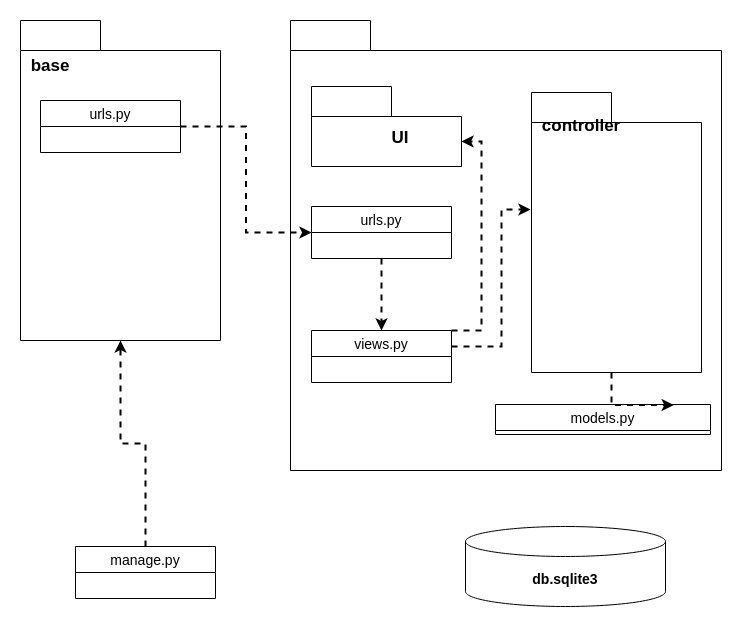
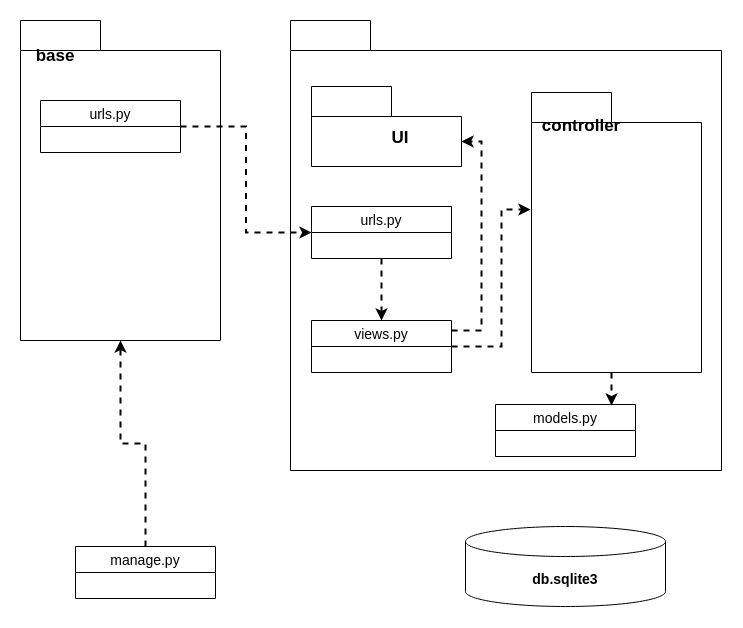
  <mxCell id="0" />
  <mxCell id="1" parent="0" />
  <mxCell id="2" value="" style="shape=folder;fontStyle=1;tabWidth=80;tabHeight=30;tabPosition=left;html=1;boundedLbl=1;align=center;" parent="1" vertex="1"><mxGeometry x="20" y="20" width="200" height="320" as="geometry" /></mxCell>
  <mxCell id="3" value="" style="shape=folder;fontStyle=1;tabWidth=80;tabHeight=30;tabPosition=left;html=1;boundedLbl=1;" parent="1" vertex="1"><mxGeometry x="290" y="20" width="431" height="450" as="geometry" /></mxCell>
  <mxCell id="4" value="" style="shape=folder;fontStyle=1;tabWidth=80;tabHeight=30;tabPosition=left;html=1;boundedLbl=1;" parent="1" vertex="1"><mxGeometry x="311" y="86" width="150" height="80" as="geometry" /></mxCell>
- <mxCell id="5" value="&lt;font style=&quot;font-size: 17px;&quot;&gt;base&lt;/font&gt;" style="text;html=1;strokeColor=none;fillColor=none;align=center;verticalAlign=middle;whiteSpace=wrap;rounded=0;fontStyle=1;fontSize=18;" parent="1" vertex="1"><mxGeometry x="20" y="50" width="60" height="30" as="geometry" /></mxCell>
+ <mxCell id="5" value="&lt;font style=&quot;font-size: 17px;&quot;&gt;base&lt;/font&gt;" style="text;html=1;strokeColor=none;fillColor=none;align=center;verticalAlign=middle;whiteSpace=wrap;rounded=0;fontStyle=1;fontSize=18;" parent="1" vertex="1"><mxGeometry x="25" y="40" width="60" height="30" as="geometry" /></mxCell>
  <mxCell id="6" value="&lt;b&gt;db.sqlite3&lt;/b&gt;" style="shape=cylinder3;whiteSpace=wrap;html=1;boundedLbl=1;backgroundOutline=1;size=15;fontSize=14;" parent="1" vertex="1"><mxGeometry x="465" y="526" width="200" height="80" as="geometry" /></mxCell>
  <mxCell id="7" style="edgeStyle=orthogonalEdgeStyle;rounded=0;orthogonalLoop=1;jettySize=auto;html=1;entryX=0;entryY=0.5;entryDx=0;entryDy=0;fontSize=14;strokeWidth=2;fillColor=#f8cecc;strokeColor=#000000;dashed=1;" parent="1" source="8" target="13" edge="1"><mxGeometry relative="1" as="geometry" /></mxCell>
  <mxCell id="8" value="urls.py" style="swimlane;fontStyle=0;childLayout=stackLayout;horizontal=1;startSize=26;fillColor=none;horizontalStack=0;resizeParent=1;resizeParentMax=0;resizeLast=0;collapsible=1;marginBottom=0;fontSize=14;" parent="1" vertex="1"><mxGeometry x="40" y="100" width="140" height="52" as="geometry" /></mxCell>
  <mxCell id="9" style="edgeStyle=orthogonalEdgeStyle;rounded=0;orthogonalLoop=1;jettySize=auto;html=1;strokeWidth=2;fontSize=14;dashed=1;" parent="1" source="10" target="2" edge="1"><mxGeometry relative="1" as="geometry" /></mxCell>
  <mxCell id="10" value="manage.py" style="swimlane;fontStyle=0;childLayout=stackLayout;horizontal=1;startSize=26;fillColor=none;horizontalStack=0;resizeParent=1;resizeParentMax=0;resizeLast=0;collapsible=1;marginBottom=0;fontSize=14;" parent="1" vertex="1"><mxGeometry x="75" y="546" width="140" height="52" as="geometry" /></mxCell>
  <mxCell id="11" value="&lt;span style=&quot;font-size: 17px;&quot;&gt;UI&lt;/span&gt;" style="text;html=1;strokeColor=none;fillColor=none;align=center;verticalAlign=middle;whiteSpace=wrap;rounded=0;fontStyle=1;fontSize=18;" parent="1" vertex="1"><mxGeometry x="370" y="122" width="60" height="30" as="geometry" /></mxCell>
  <mxCell id="12" style="edgeStyle=orthogonalEdgeStyle;rounded=0;orthogonalLoop=1;jettySize=auto;html=1;dashed=1;strokeColor=#000000;strokeWidth=2;fontSize=14;" parent="1" source="13" target="16" edge="1"><mxGeometry relative="1" as="geometry" /></mxCell>
  <mxCell id="13" value="urls.py" style="swimlane;fontStyle=0;childLayout=stackLayout;horizontal=1;startSize=26;fillColor=none;horizontalStack=0;resizeParent=1;resizeParentMax=0;resizeLast=0;collapsible=1;marginBottom=0;fontSize=14;" parent="1" vertex="1"><mxGeometry x="311" y="206" width="140" height="52" as="geometry" /></mxCell>
  <mxCell id="14" style="edgeStyle=orthogonalEdgeStyle;rounded=0;orthogonalLoop=1;jettySize=auto;html=1;dashed=1;strokeColor=#000000;strokeWidth=2;fontSize=14;entryX=-0.006;entryY=0.418;entryDx=0;entryDy=0;entryPerimeter=0;" parent="1" source="16" target="18" edge="1"><mxGeometry relative="1" as="geometry"><mxPoint x="481" y="210" as="targetPoint" /><Array as="points"><mxPoint x="501" y="346" /><mxPoint x="501" y="209" /></Array></mxGeometry></mxCell>
  <mxCell id="15" style="edgeStyle=orthogonalEdgeStyle;rounded=0;orthogonalLoop=1;jettySize=auto;html=1;entryX=0;entryY=0;entryDx=150;entryDy=55;entryPerimeter=0;dashed=1;strokeColor=#000000;strokeWidth=2;fontSize=14;" parent="1" source="16" target="4" edge="1"><mxGeometry relative="1" as="geometry"><Array as="points"><mxPoint x="481" y="330" /><mxPoint x="481" y="141" /></Array></mxGeometry></mxCell>
- <mxCell id="16" value="views.py" style="swimlane;fontStyle=0;childLayout=stackLayout;horizontal=1;startSize=26;fillColor=none;horizontalStack=0;resizeParent=1;resizeParentMax=0;resizeLast=0;collapsible=1;marginBottom=0;fontSize=14;" parent="1" vertex="1"><mxGeometry x="311" y="330" width="140" height="52" as="geometry" /></mxCell>
+ <mxCell id="16" value="views.py" style="swimlane;fontStyle=0;childLayout=stackLayout;horizontal=1;startSize=26;fillColor=none;horizontalStack=0;resizeParent=1;resizeParentMax=0;resizeLast=0;collapsible=1;marginBottom=0;fontSize=14;" parent="1" vertex="1"><mxGeometry x="311" y="320" width="140" height="52" as="geometry" /></mxCell>
  <mxCell id="17" style="edgeStyle=orthogonalEdgeStyle;rounded=0;orthogonalLoop=1;jettySize=auto;html=1;entryX=0.829;entryY=0.019;entryDx=0;entryDy=0;entryPerimeter=0;strokeWidth=2;dashed=1;" edge="1" parent="1" source="18" target="19"><mxGeometry relative="1" as="geometry"><Array as="points"><mxPoint x="611" y="388" /><mxPoint x="611" y="388" /></Array></mxGeometry></mxCell>
  <mxCell id="18" value="" style="shape=folder;fontStyle=1;tabWidth=80;tabHeight=30;tabPosition=left;html=1;boundedLbl=1;align=center;" parent="1" vertex="1"><mxGeometry x="531" y="92" width="170" height="280" as="geometry" /></mxCell>
- <mxCell id="19" value="models.py" style="swimlane;fontStyle=0;childLayout=stackLayout;horizontal=1;startSize=26;fillColor=none;horizontalStack=0;resizeParent=1;resizeParentMax=0;resizeLast=0;collapsible=1;marginBottom=0;fontSize=14;" parent="1" vertex="1"><mxGeometry x="495" y="404" width="215" height="30" as="geometry" /></mxCell>
+ <mxCell id="19" value="models.py" style="swimlane;fontStyle=0;childLayout=stackLayout;horizontal=1;startSize=26;fillColor=none;horizontalStack=0;resizeParent=1;resizeParentMax=0;resizeLast=0;collapsible=1;marginBottom=0;fontSize=14;" parent="1" vertex="1"><mxGeometry x="495" y="404" width="140" height="52" as="geometry" /></mxCell>
  <mxCell id="20" value="&lt;font style=&quot;font-size: 17px;&quot;&gt;controller&lt;/font&gt;" style="text;html=1;strokeColor=none;fillColor=none;align=center;verticalAlign=middle;whiteSpace=wrap;rounded=0;fontStyle=1;fontSize=18;" parent="1" vertex="1"><mxGeometry x="551" y="110" width="60" height="30" as="geometry" /></mxCell>
